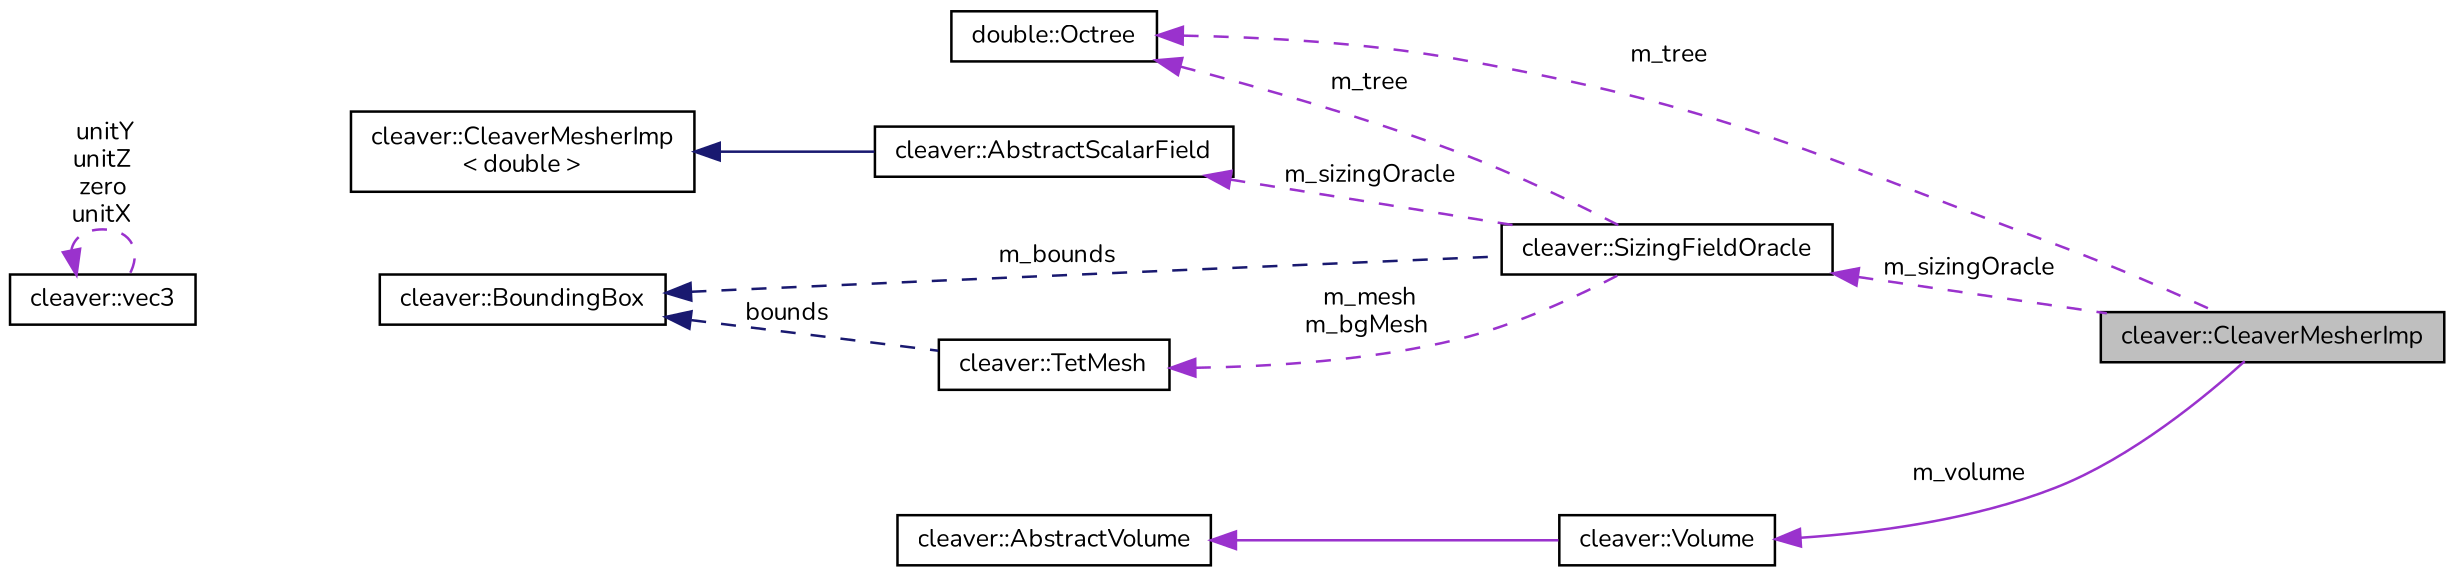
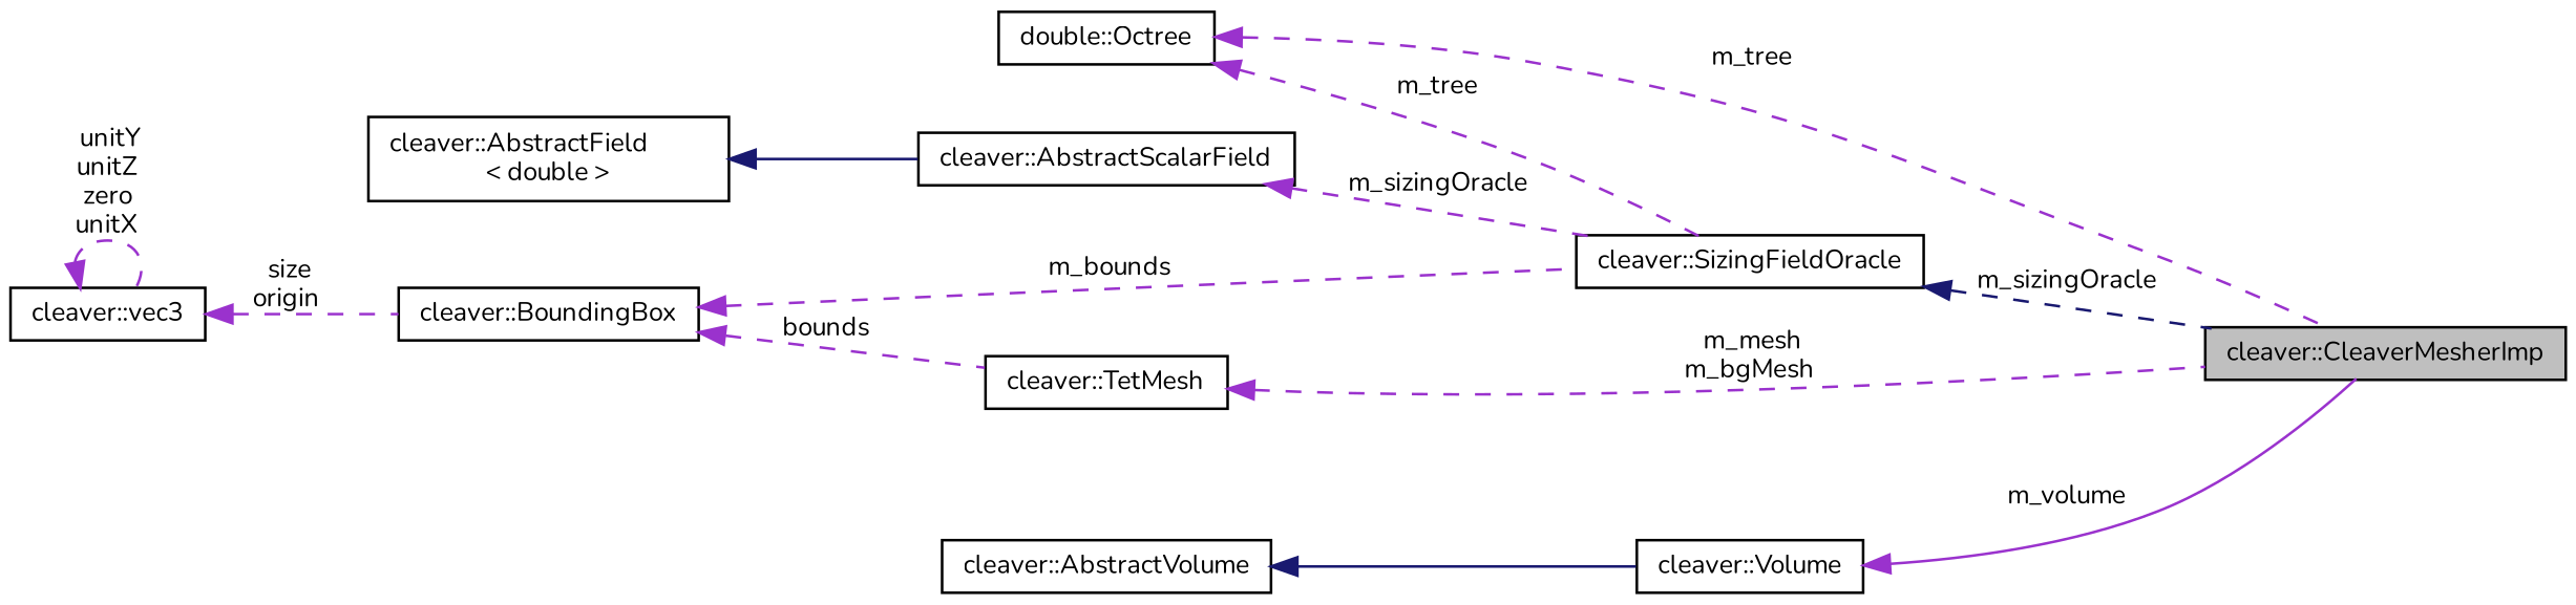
  digraph {
    fontname=Nunito
    rankdir=LR
    node [color=black fillcolor=white fontname=Nunito fontsize=10 shape=record style=filled]
    edge [color=darkorchid3 dir=back fontname=Nunito fontsize=10 labelfontname=Helvetica labelfontsize=10 style=dashed]
    n1 [fillcolor=grey75 fontcolor=black height=0.2 label="cleaver::CleaverMesherImp" width=0.4]
    n2 [height=0.2 label="cleaver::AbstractScalarField" width=0.4]
    n3 [height=0.2 label="cleaver::SizingFieldOracle" width=0.4]
-   n4 [height=0.2 label="cleaver::CleaverMesherImp\l\< double \>" width=0.4]
+   n4 [height=0.2 label="cleaver::AbstractField\l\< double \>" width=0.4]
    n5 [height=0.2 label="double::Octree" width=0.4]
    n6 [height=0.2 label="cleaver::TetMesh" width=0.4]
    n7 [height=0.2 label="cleaver::BoundingBox" width=0.4]
    n8 [height=0.2 label="cleaver::vec3" width=0.4]
    n9 [height=0.2 label="cleaver::Volume" width=0.4]
    n10 [height=0.2 label="cleaver::AbstractVolume" width=0.4]
    n2 -> n3 [label=" m_sizingOracle"]
-   n3 -> n1 [label=" m_sizingOracle"]
+   n3 -> n1 [color=midnightblue label=" m_sizingOracle"]
    n4 -> n2 [color=midnightblue style=solid]
    n5 -> n1 [label=" m_tree"]
    n5 -> n3 [label=" m_tree"]
-   n6 -> n3 [label=" m_mesh\nm_bgMesh"]
-   n7 -> n3 [color=midnightblue label=" m_bounds"]
-   n7 -> n6 [color=midnightblue label=" bounds"]
+   n6 -> n1 [label=" m_mesh\nm_bgMesh"]
+   n7 -> n3 [label=" m_bounds"]
+   n7 -> n6 [label=" bounds"]
+   n8 -> n7 [label=" size\norigin"]
    n8 -> n8 [label=" unitY\nunitZ\nzero\nunitX"]
    n9 -> n1 [label=" m_volume" style=solid]
-   n10 -> n9 [style=solid]
+   n10 -> n9 [color=midnightblue style=solid]
  }
